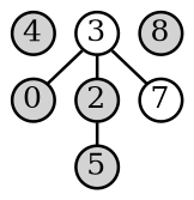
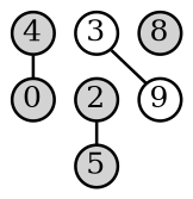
  graph {
    fontsize=12
    nodesep=0.1
    ranksep=0.1
    node [fillcolor=lightgray fixedsize=true fontsize=10 shape=circle style=filled]
    3 [fillcolor=white width=0.2]
    0 [width=0.2]
    2 [width=0.2]
-   7 [fillcolor=white width=0.2]
+   7 [fillcolor=white width=0.2 label=9]
    5 [width=0.2]
    4 [width=0.2]
    n7 [label=8 width=0.2]
-   3 -- 0
-   3 -- 2
+   4 -- 0
    3 -- 7
    2 -- 5
  }
